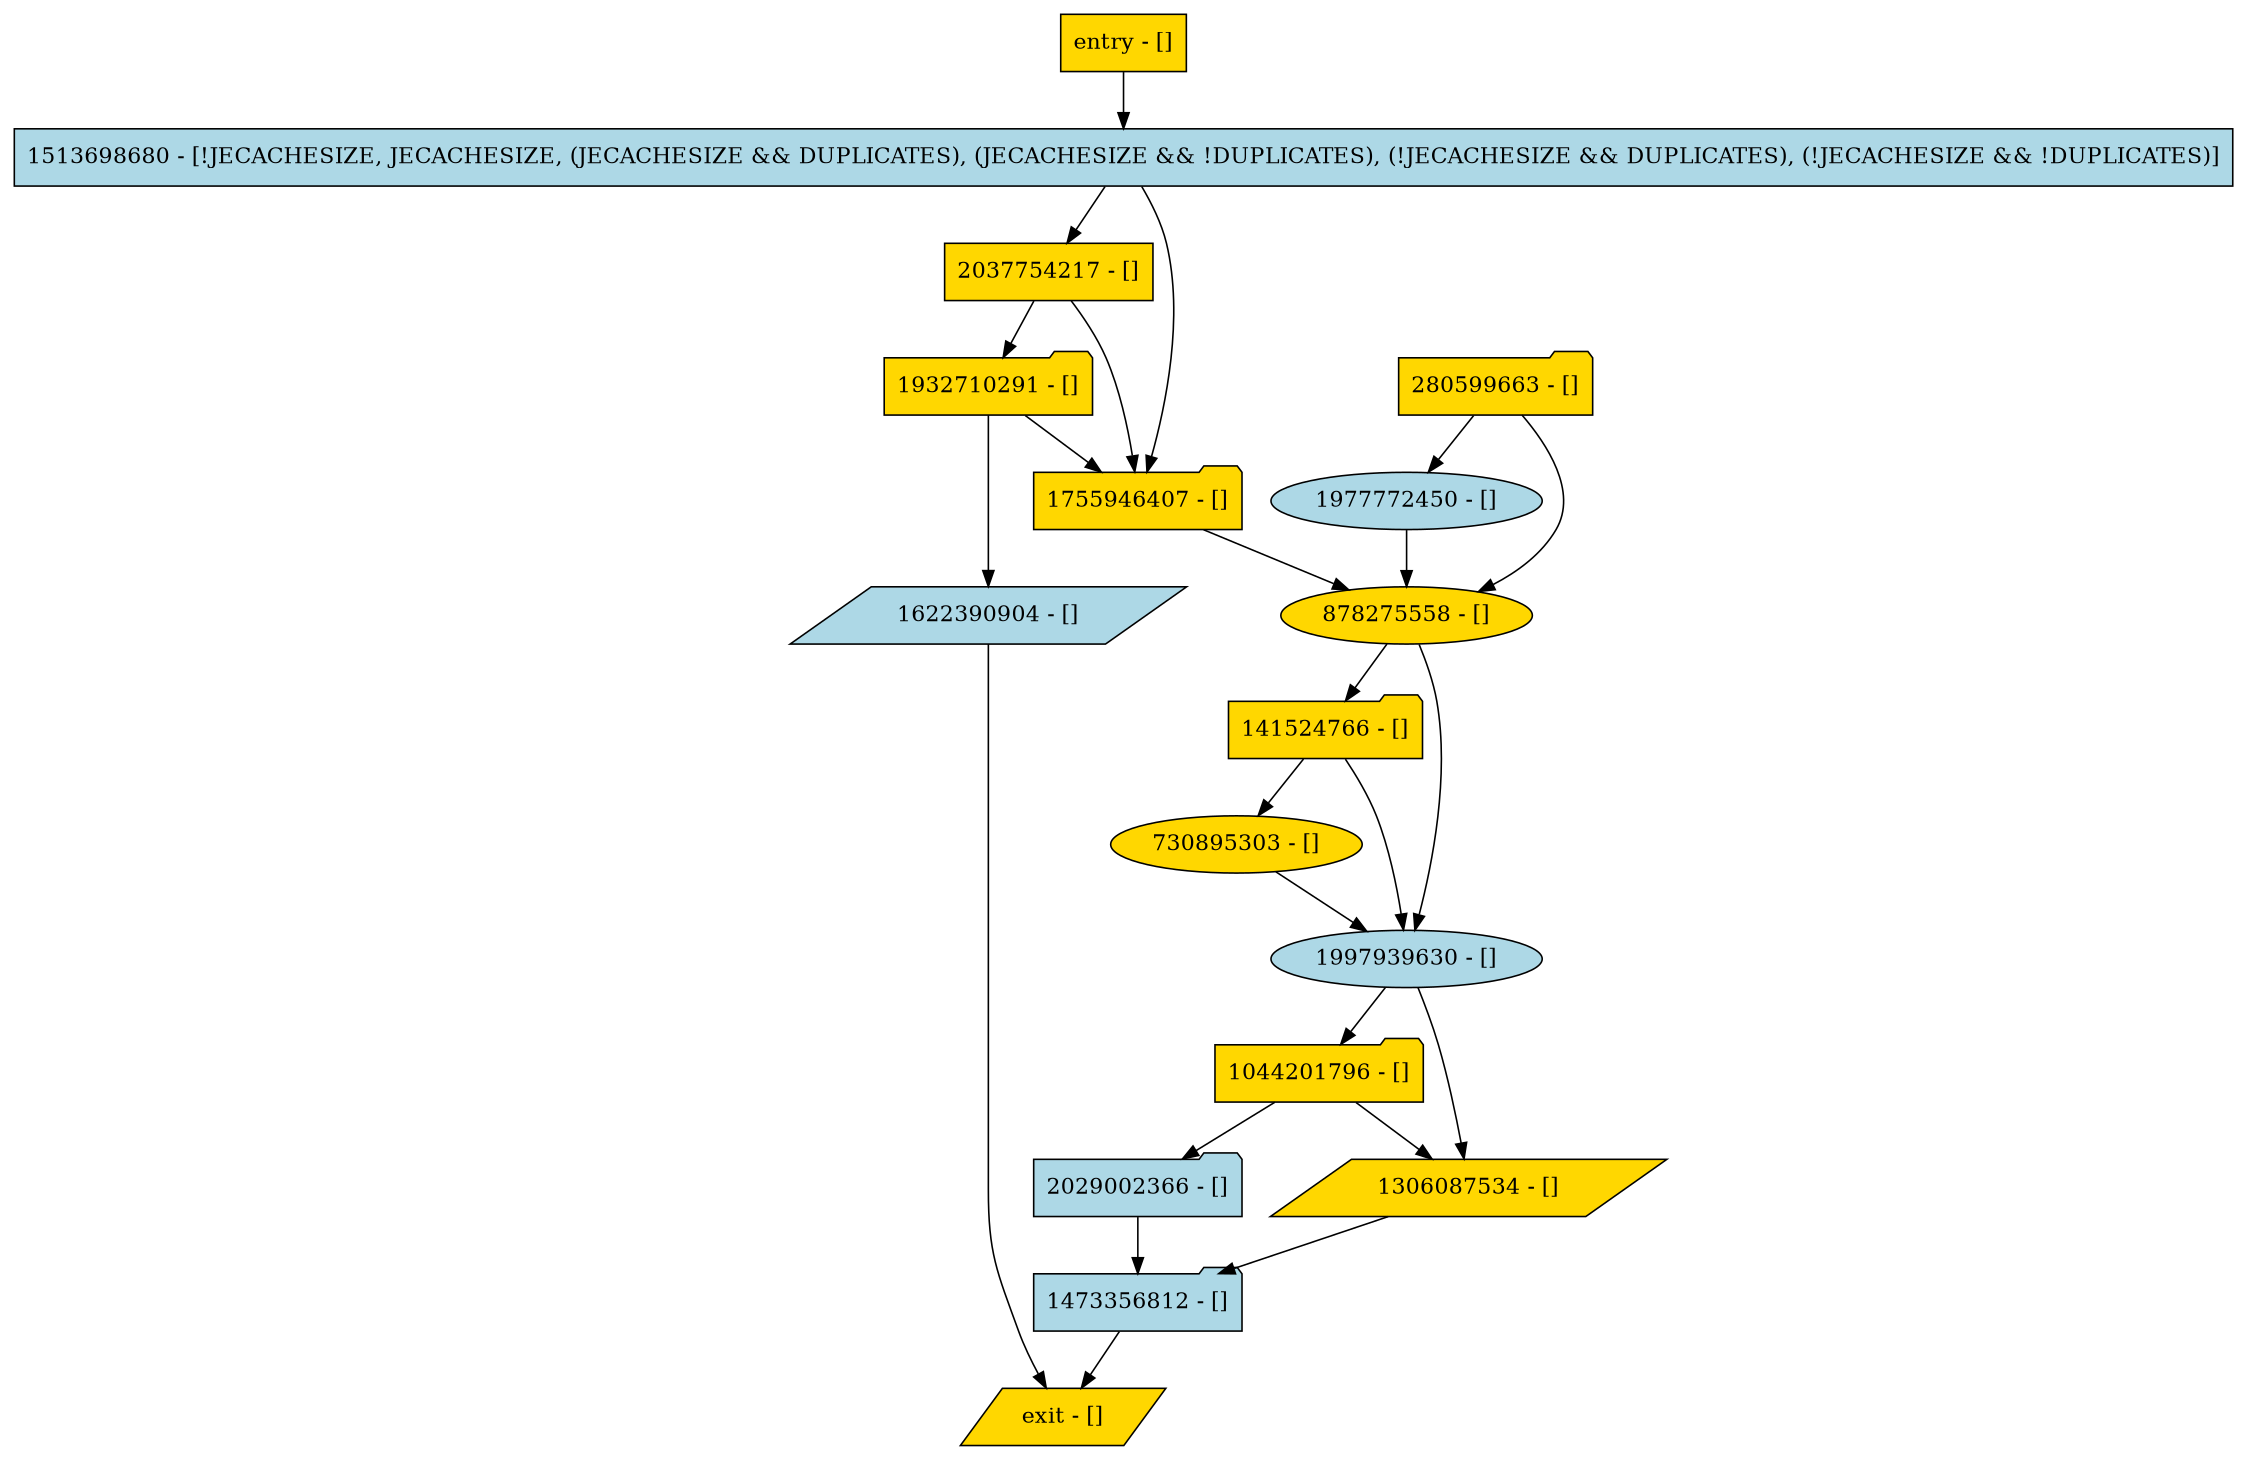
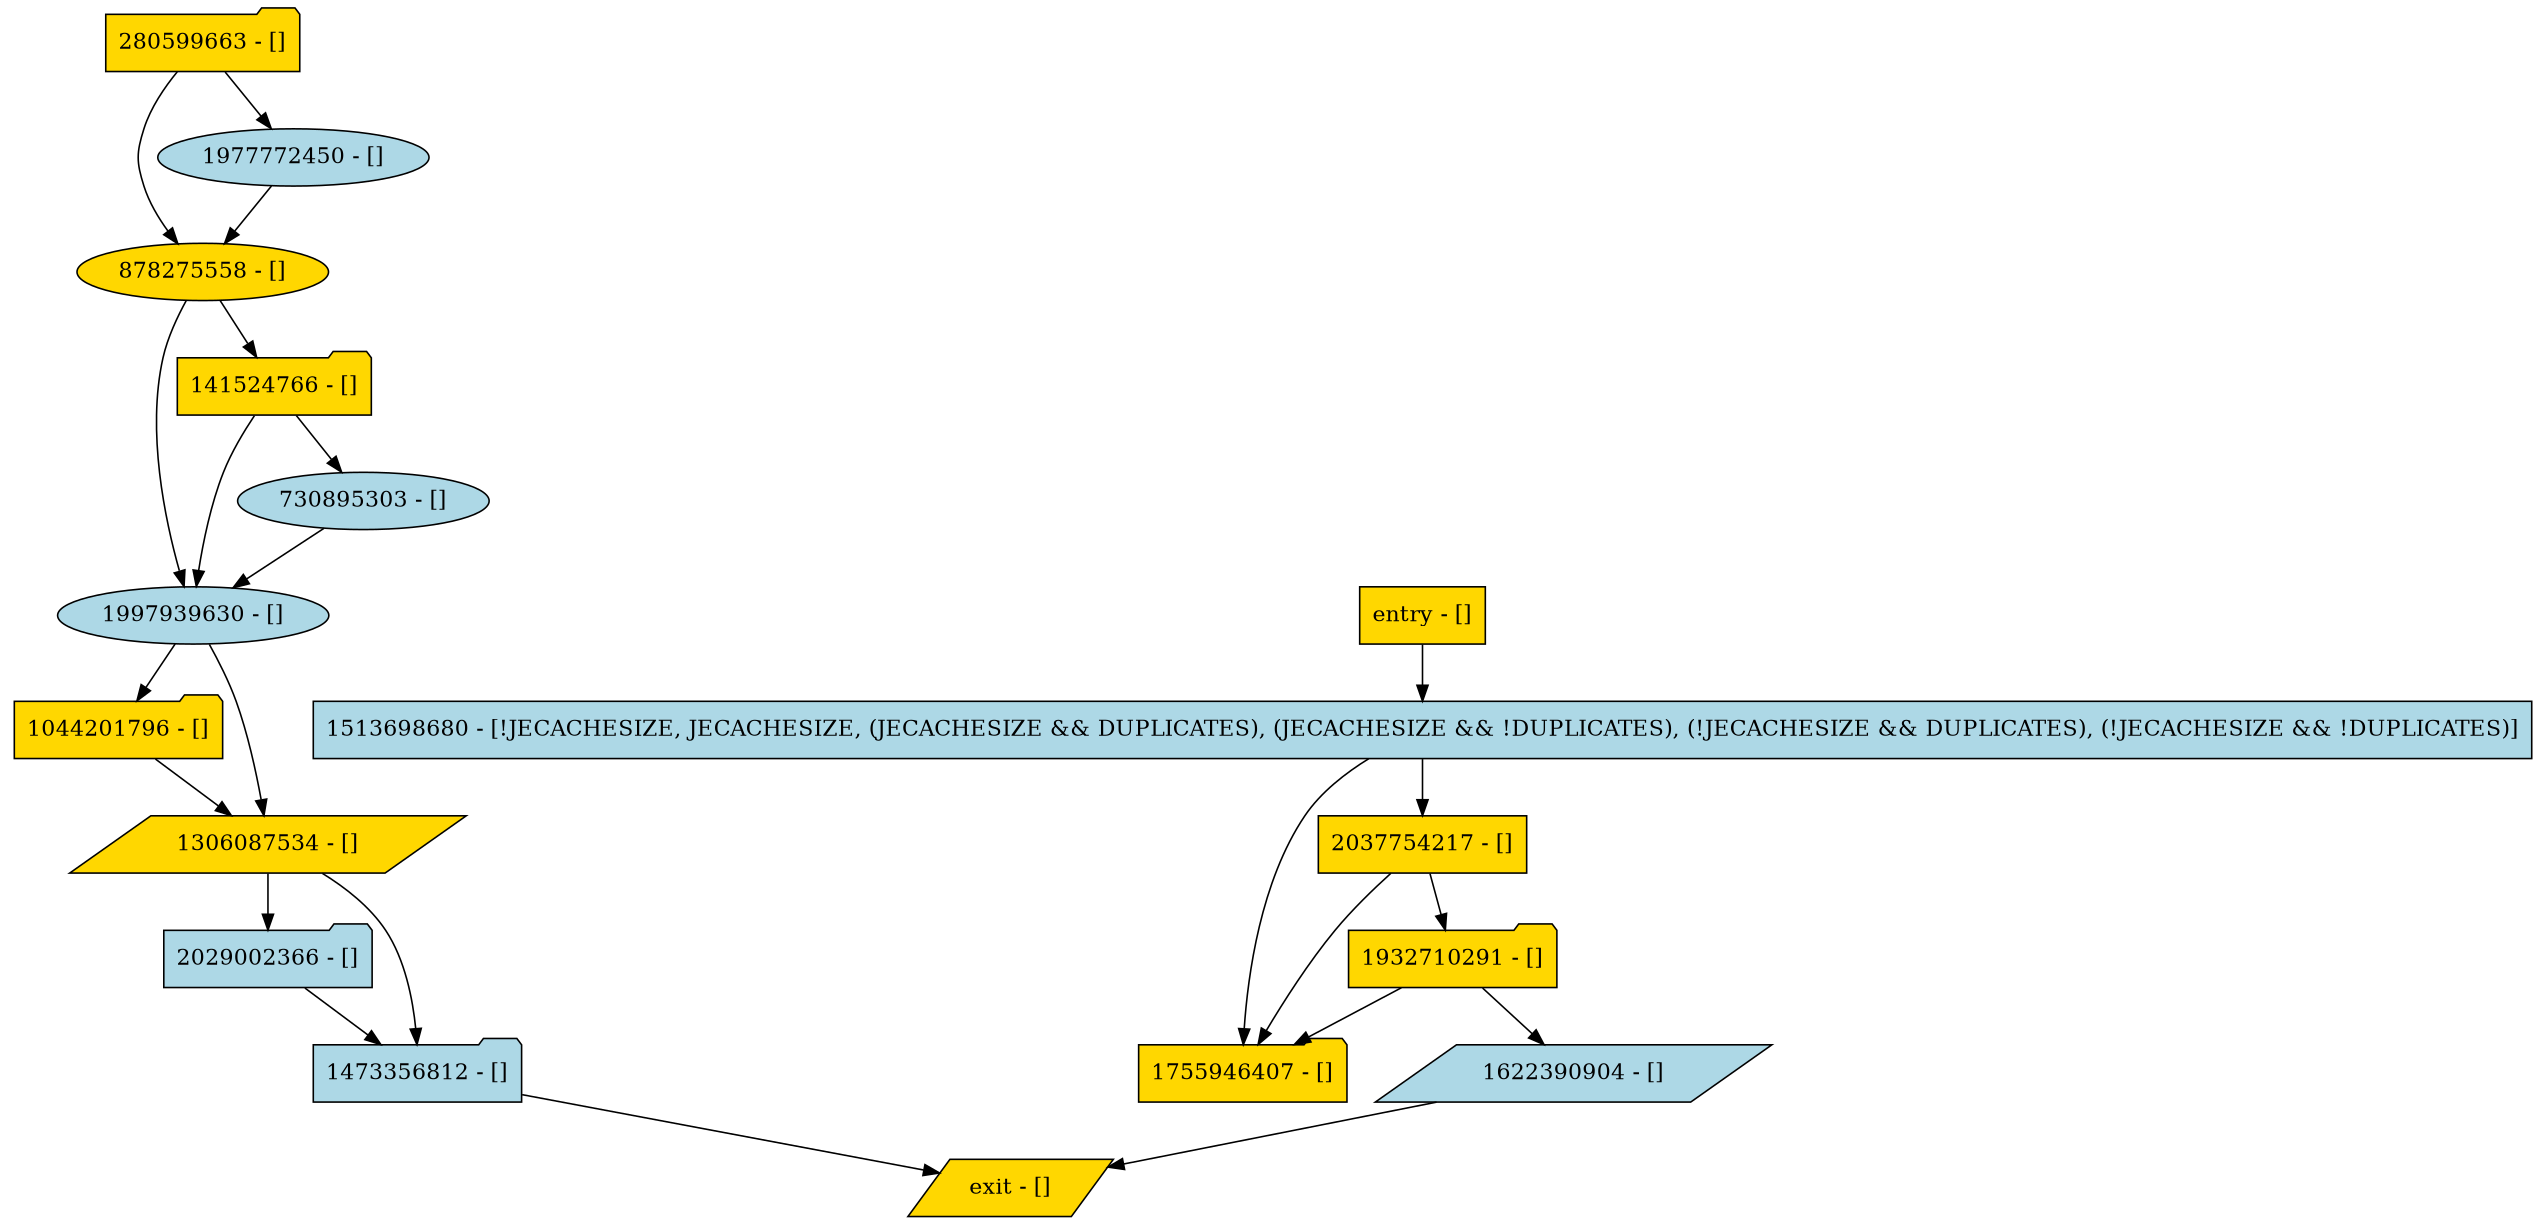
  digraph {
    node [fillcolor=gold shape=folder style=filled]
    n1 [label="1755946407 - []"]
    n2 [label="878275558 - []" shape=ellipse]
    n3 [fillcolor=lightblue label="1997939630 - []" shape=ellipse]
    n4 [label="141524766 - []"]
    n5 [label="280599663 - []"]
    n6 [fillcolor=lightblue label="1977772450 - []" shape=ellipse]
    n7 [label="1044201796 - []"]
    n8 [label="1306087534 - []" shape=parallelogram]
    n9 [fillcolor=lightblue label="2029002366 - []"]
    n10 [fillcolor=lightblue label="1473356812 - []"]
    n11 [fillcolor=lightblue label="1622390904 - []" shape=parallelogram]
    n12 [label="exit - []" shape=parallelogram]
-   n13 [label="730895303 - []" shape=ellipse]
+   n13 [fillcolor=lightblue label="730895303 - []" shape=ellipse]
    n14 [fillcolor=lightblue label="1513698680 - [!JECACHESIZE, JECACHESIZE, (JECACHESIZE && DUPLICATES), (JECACHESIZE && !DUPLICATES), (!JECACHESIZE && DUPLICATES), (!JECACHESIZE && !DUPLICATES)]" shape=box]
    n15 [label="2037754217 - []" shape=box]
    n16 [label="1932710291 - []"]
    n17 [label="entry - []" shape=box]
-   n1 -> n2
    n2 -> n3
    n2 -> n4
    n3 -> n7
    n3 -> n8
    n4 -> n3
    n4 -> n13
    n5 -> n2
    n5 -> n6
    n6 -> n2
    n7 -> n8
-   n7 -> n9
+   n8 -> n9
    n8 -> n10
    n9 -> n10
    n10 -> n12
    n11 -> n12
    n13 -> n3
    n14 -> n1
    n14 -> n15
    n15 -> n1
    n15 -> n16
    n16 -> n1
    n16 -> n11
    n17 -> n14
  }
